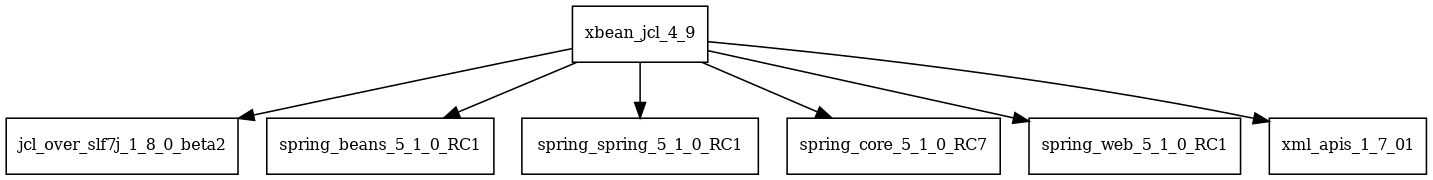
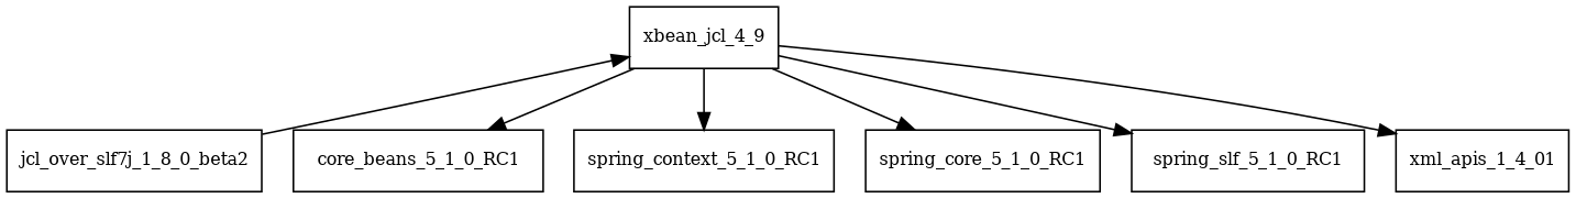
  digraph {
    node [fontsize=10.0 shape=box]
    n1 [label=xbean_jcl_4_9]
    n2 [label=jcl_over_slf7j_1_8_0_beta2]
-   spring_beans_5_1_0_RC1
-   spring_context_5_1_0_RC1 [label=spring_spring_5_1_0_RC1]
-   spring_core_5_1_0_RC1 [label=spring_core_5_1_0_RC7]
-   spring_web_5_1_0_RC1
-   xml_apis_1_4_01 [label=xml_apis_1_7_01]
-   n1 -> n2
+   spring_beans_5_1_0_RC1 [label=core_beans_5_1_0_RC1]
+   spring_context_5_1_0_RC1
+   spring_core_5_1_0_RC1
+   spring_web_5_1_0_RC1 [label=spring_slf_5_1_0_RC1]
+   xml_apis_1_4_01
+   n2 -> n1
    n1 -> spring_beans_5_1_0_RC1
    n1 -> spring_context_5_1_0_RC1
    n1 -> spring_core_5_1_0_RC1
    n1 -> spring_web_5_1_0_RC1
    n1 -> xml_apis_1_4_01
  }
